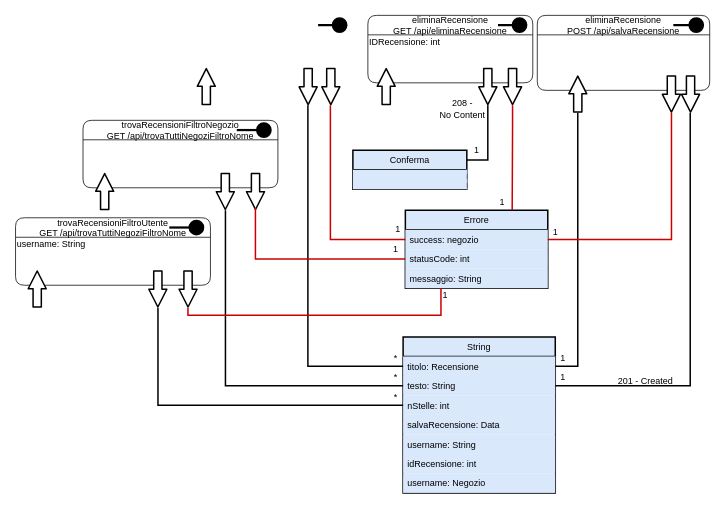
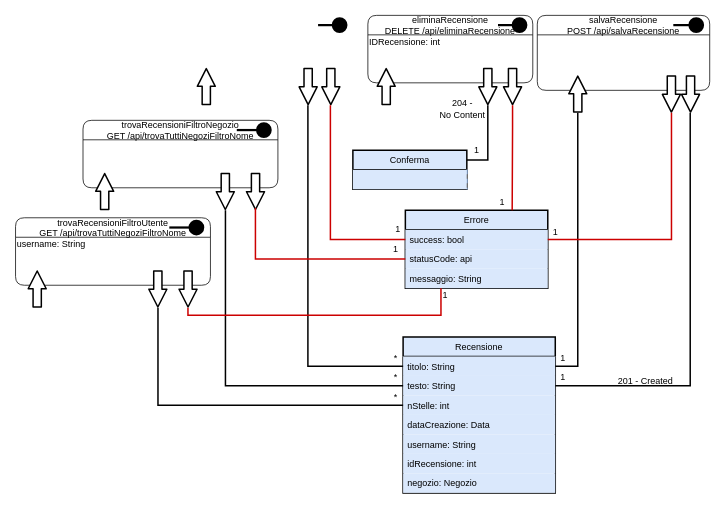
  <mxCell id="0" />
  <mxCell id="1" parent="0" />
- <mxCell id="2" value="String" style="swimlane;fontStyle=0;align=center;verticalAlign=top;childLayout=stackLayout;horizontal=1;startSize=26;horizontalStack=0;resizeParent=1;resizeLast=0;collapsible=1;marginBottom=0;rounded=0;shadow=0;strokeWidth=2;fillColor=#dae8fc;" parent="1" vertex="1"><mxGeometry x="537" y="449" width="203" height="208" as="geometry"><mxRectangle x="870" y="640" width="160" height="26" as="alternateBounds" /></mxGeometry></mxCell>
- <mxCell id="3" value="titolo: Recensione" style="text;align=left;verticalAlign=top;spacingLeft=4;spacingRight=4;overflow=hidden;rotatable=0;points=[[0,0.5],[1,0.5]];portConstraint=eastwest;fillColor=#dae8fc;" parent="2" vertex="1"><mxGeometry y="26" width="203" height="26" as="geometry" /></mxCell>
+ <mxCell id="2" value="Recensione" style="swimlane;fontStyle=0;align=center;verticalAlign=top;childLayout=stackLayout;horizontal=1;startSize=26;horizontalStack=0;resizeParent=1;resizeLast=0;collapsible=1;marginBottom=0;rounded=0;shadow=0;strokeWidth=2;fillColor=#dae8fc;" parent="1" vertex="1"><mxGeometry x="537" y="449" width="203" height="208" as="geometry"><mxRectangle x="870" y="640" width="160" height="26" as="alternateBounds" /></mxGeometry></mxCell>
+ <mxCell id="3" value="titolo: String" style="text;align=left;verticalAlign=top;spacingLeft=4;spacingRight=4;overflow=hidden;rotatable=0;points=[[0,0.5],[1,0.5]];portConstraint=eastwest;fillColor=#dae8fc;" parent="2" vertex="1"><mxGeometry y="26" width="203" height="26" as="geometry" /></mxCell>
  <mxCell id="4" value="testo: String" style="text;align=left;verticalAlign=top;spacingLeft=4;spacingRight=4;overflow=hidden;rotatable=0;points=[[0,0.5],[1,0.5]];portConstraint=eastwest;rounded=0;shadow=0;html=0;fillColor=#dae8fc;" parent="2" vertex="1"><mxGeometry y="52" width="203" height="26" as="geometry" /></mxCell>
  <mxCell id="5" value="nStelle: int" style="text;align=left;verticalAlign=top;spacingLeft=4;spacingRight=4;overflow=hidden;rotatable=0;points=[[0,0.5],[1,0.5]];portConstraint=eastwest;rounded=0;shadow=0;html=0;fillColor=#dae8fc;" parent="2" vertex="1"><mxGeometry y="78" width="203" height="26" as="geometry" /></mxCell>
- <mxCell id="6" value="salvaRecensione: Data" style="text;align=left;verticalAlign=top;spacingLeft=4;spacingRight=4;overflow=hidden;rotatable=0;points=[[0,0.5],[1,0.5]];portConstraint=eastwest;rounded=0;shadow=0;html=0;fillColor=#dae8fc;" parent="2" vertex="1"><mxGeometry y="104" width="203" height="26" as="geometry" /></mxCell>
+ <mxCell id="6" value="dataCreazione: Data" style="text;align=left;verticalAlign=top;spacingLeft=4;spacingRight=4;overflow=hidden;rotatable=0;points=[[0,0.5],[1,0.5]];portConstraint=eastwest;rounded=0;shadow=0;html=0;fillColor=#dae8fc;" parent="2" vertex="1"><mxGeometry y="104" width="203" height="26" as="geometry" /></mxCell>
  <mxCell id="7" value="username: String" style="text;align=left;verticalAlign=top;spacingLeft=4;spacingRight=4;overflow=hidden;rotatable=0;points=[[0,0.5],[1,0.5]];portConstraint=eastwest;rounded=0;shadow=0;html=0;fillColor=#dae8fc;" parent="2" vertex="1"><mxGeometry y="130" width="203" height="26" as="geometry" /></mxCell>
  <mxCell id="8" value="idRecensione: int" style="text;align=left;verticalAlign=top;spacingLeft=4;spacingRight=4;overflow=hidden;rotatable=0;points=[[0,0.5],[1,0.5]];portConstraint=eastwest;rounded=0;shadow=0;html=0;fillColor=#dae8fc;" parent="2" vertex="1"><mxGeometry y="156" width="203" height="26" as="geometry" /></mxCell>
- <mxCell id="9" value="username: Negozio" style="text;align=left;verticalAlign=top;spacingLeft=4;spacingRight=4;overflow=hidden;rotatable=0;points=[[0,0.5],[1,0.5]];portConstraint=eastwest;rounded=0;shadow=0;html=0;fillColor=#dae8fc;" parent="2" vertex="1"><mxGeometry y="182" width="203" height="26" as="geometry" /></mxCell>
+ <mxCell id="9" value="negozio: Negozio" style="text;align=left;verticalAlign=top;spacingLeft=4;spacingRight=4;overflow=hidden;rotatable=0;points=[[0,0.5],[1,0.5]];portConstraint=eastwest;rounded=0;shadow=0;html=0;fillColor=#dae8fc;" parent="2" vertex="1"><mxGeometry y="182" width="203" height="26" as="geometry" /></mxCell>
  <mxCell id="10" value="Errore" style="swimlane;fontStyle=0;align=center;verticalAlign=top;childLayout=stackLayout;horizontal=1;startSize=26;horizontalStack=0;resizeParent=1;resizeLast=0;collapsible=1;marginBottom=0;rounded=0;shadow=0;strokeWidth=2;fillColor=#dae8fc;" parent="1" vertex="1"><mxGeometry x="540" y="280" width="190" height="104" as="geometry"><mxRectangle x="800" y="500" width="160" height="26" as="alternateBounds" /></mxGeometry></mxCell>
- <mxCell id="11" value="success: negozio" style="text;align=left;verticalAlign=top;spacingLeft=4;spacingRight=4;overflow=hidden;rotatable=0;points=[[0,0.5],[1,0.5]];portConstraint=eastwest;fillColor=#dae8fc;" parent="10" vertex="1"><mxGeometry y="26" width="190" height="26" as="geometry" /></mxCell>
- <mxCell id="12" value="statusCode: int" style="text;align=left;verticalAlign=top;spacingLeft=4;spacingRight=4;overflow=hidden;rotatable=0;points=[[0,0.5],[1,0.5]];portConstraint=eastwest;rounded=0;shadow=0;html=0;fillColor=#dae8fc;" parent="10" vertex="1"><mxGeometry y="52" width="190" height="26" as="geometry" /></mxCell>
+ <mxCell id="11" value="success: bool" style="text;align=left;verticalAlign=top;spacingLeft=4;spacingRight=4;overflow=hidden;rotatable=0;points=[[0,0.5],[1,0.5]];portConstraint=eastwest;fillColor=#dae8fc;" parent="10" vertex="1"><mxGeometry y="26" width="190" height="26" as="geometry" /></mxCell>
+ <mxCell id="12" value="statusCode: api" style="text;align=left;verticalAlign=top;spacingLeft=4;spacingRight=4;overflow=hidden;rotatable=0;points=[[0,0.5],[1,0.5]];portConstraint=eastwest;rounded=0;shadow=0;html=0;fillColor=#dae8fc;" parent="10" vertex="1"><mxGeometry y="52" width="190" height="26" as="geometry" /></mxCell>
  <mxCell id="13" value="messaggio: String" style="text;align=left;verticalAlign=top;spacingLeft=4;spacingRight=4;overflow=hidden;rotatable=0;points=[[0,0.5],[1,0.5]];portConstraint=eastwest;rounded=0;shadow=0;html=0;fillColor=#dae8fc;" parent="10" vertex="1"><mxGeometry y="78" width="190" height="26" as="geometry" /></mxCell>
  <mxCell id="14" value="" style="group" parent="1" vertex="1" connectable="0"><mxGeometry x="490" y="20" width="220" height="120" as="geometry" /></mxCell>
- <mxCell id="15" value="eliminaRecensione&#10;GET /api/eliminaRecensione" style="swimlane;fontStyle=0;childLayout=stackLayout;horizontal=1;startSize=26;fillColor=none;horizontalStack=0;resizeParent=1;resizeParentMax=0;resizeLast=0;collapsible=1;marginBottom=0;rounded=1;" parent="14" vertex="1"><mxGeometry width="220" height="90" as="geometry" /></mxCell>
+ <mxCell id="15" value="eliminaRecensione&#10;DELETE /api/eliminaRecensione" style="swimlane;fontStyle=0;childLayout=stackLayout;horizontal=1;startSize=26;fillColor=none;horizontalStack=0;resizeParent=1;resizeParentMax=0;resizeLast=0;collapsible=1;marginBottom=0;rounded=1;" parent="14" vertex="1"><mxGeometry width="220" height="90" as="geometry" /></mxCell>
  <mxCell id="16" value="" style="html=1;verticalAlign=bottom;startArrow=circle;startFill=1;endArrow=none;startSize=6;endSize=8;endFill=0;strokeWidth=3;targetPerimeterSpacing=1;jumpSize=7;" parent="14" edge="1"><mxGeometry width="80" relative="1" as="geometry"><mxPoint x="214.296" y="13" as="sourcePoint" /><mxPoint x="173.556" y="13" as="targetPoint" /></mxGeometry></mxCell>
  <mxCell id="17" value="" style="shape=flexArrow;endArrow=classic;html=1;targetPerimeterSpacing=1;strokeWidth=2;endWidth=11.034;endSize=7.228;fillColor=#ffffff;" parent="14" edge="1"><mxGeometry width="50" height="50" relative="1" as="geometry"><mxPoint x="24.444" y="120" as="sourcePoint" /><mxPoint x="24.444" y="70" as="targetPoint" /></mxGeometry></mxCell>
  <mxCell id="18" value="" style="shape=flexArrow;endArrow=classic;html=1;targetPerimeterSpacing=1;strokeWidth=2;endWidth=11.034;endSize=7.228;fillColor=#ffffff;" parent="14" edge="1"><mxGeometry width="50" height="50" relative="1" as="geometry"><mxPoint x="193" y="70" as="sourcePoint" /><mxPoint x="193" y="120" as="targetPoint" /></mxGeometry></mxCell>
  <mxCell id="19" value="" style="shape=flexArrow;endArrow=classic;html=1;targetPerimeterSpacing=1;strokeWidth=2;endWidth=11.034;endSize=7.228;fillColor=#ffffff;rounded=1;" parent="14" edge="1"><mxGeometry width="50" height="50" relative="1" as="geometry"><mxPoint x="160.001" y="70.0" as="sourcePoint" /><mxPoint x="160.001" y="120" as="targetPoint" /></mxGeometry></mxCell>
  <mxCell id="20" value="IDRecensione: int" style="text;html=1;align=left;verticalAlign=middle;resizable=0;points=[];autosize=1;strokeColor=none;" parent="1" vertex="1"><mxGeometry x="490" y="46" width="110" height="20" as="geometry" /></mxCell>
  <mxCell id="21" value="" style="endArrow=none;html=1;targetPerimeterSpacing=1;strokeWidth=2;fillColor=#ffffff;edgeStyle=orthogonalEdgeStyle;rounded=0;endFill=0;entryX=1;entryY=0.25;entryDx=0;entryDy=0;" parent="1" target="23" edge="1"><mxGeometry width="50" height="50" relative="1" as="geometry"><mxPoint x="650" y="140" as="sourcePoint" /><mxPoint x="829" y="279.5" as="targetPoint" /><Array as="points"><mxPoint x="650" y="213" /></Array></mxGeometry></mxCell>
  <mxCell id="22" value="1" style="text;html=1;align=center;verticalAlign=middle;resizable=0;points=[];autosize=1;strokeColor=none;" parent="1" vertex="1"><mxGeometry x="625" y="190" width="20" height="20" as="geometry" /></mxCell>
  <mxCell id="23" value="Conferma" style="swimlane;fontStyle=0;align=center;verticalAlign=top;childLayout=stackLayout;horizontal=1;startSize=26;horizontalStack=0;resizeParent=1;resizeLast=0;collapsible=1;marginBottom=0;rounded=0;shadow=0;strokeWidth=2;fillColor=#dae8fc;swimlaneFillColor=none;separatorColor=#7EA6E0;noLabel=0;portConstraintRotation=0;" parent="1" vertex="1"><mxGeometry x="470" y="200" width="152" height="52" as="geometry"><mxRectangle x="1140" y="536" width="160" height="26" as="alternateBounds" /></mxGeometry></mxCell>
  <mxCell id="24" value="" style="text;align=left;verticalAlign=top;spacingLeft=4;spacingRight=4;overflow=hidden;rotatable=0;points=[[0,0.5],[1,0.5]];portConstraint=eastwest;rounded=0;shadow=0;html=0;fillColor=#dae8fc;" parent="23" vertex="1"><mxGeometry y="26" width="152" height="26" as="geometry" /></mxCell>
  <mxCell id="25" value="" style="endArrow=none;html=1;targetPerimeterSpacing=1;strokeWidth=2;fillColor=#ffffff;edgeStyle=orthogonalEdgeStyle;rounded=0;entryX=0.75;entryY=0;entryDx=0;entryDy=0;endFill=0;strokeColor=#CC0000;" parent="1" target="10" edge="1"><mxGeometry width="50" height="50" relative="1" as="geometry"><mxPoint x="683" y="140" as="sourcePoint" /><mxPoint x="835" y="198" as="targetPoint" /><Array as="points"><mxPoint x="683" y="140" /><mxPoint x="683" y="170" /><mxPoint x="683" y="170" /></Array></mxGeometry></mxCell>
  <mxCell id="26" value="1" style="text;html=1;align=center;verticalAlign=middle;resizable=0;points=[];autosize=1;strokeColor=none;" parent="1" vertex="1"><mxGeometry x="659" y="260" width="20" height="20" as="geometry" /></mxCell>
- <mxCell id="27" value="208 - &lt;br&gt;No Content" style="text;html=1;align=center;verticalAlign=middle;resizable=0;points=[];autosize=1;strokeColor=none;" parent="1" vertex="1"><mxGeometry x="576" y="130" width="80" height="30" as="geometry" /></mxCell>
+ <mxCell id="27" value="204 - &lt;br&gt;No Content" style="text;html=1;align=center;verticalAlign=middle;resizable=0;points=[];autosize=1;strokeColor=none;" parent="1" vertex="1"><mxGeometry x="576" y="130" width="80" height="30" as="geometry" /></mxCell>
  <mxCell id="28" value="" style="group" parent="1" vertex="1" connectable="0"><mxGeometry x="716" y="20" width="230" height="120" as="geometry" /></mxCell>
- <mxCell id="29" value="eliminaRecensione&#10;POST /api/salvaRecensione" style="swimlane;fontStyle=0;childLayout=stackLayout;horizontal=1;startSize=26;fillColor=none;horizontalStack=0;resizeParent=1;resizeParentMax=0;resizeLast=0;collapsible=1;marginBottom=0;rounded=1;" parent="28" vertex="1"><mxGeometry width="230" height="100" as="geometry" /></mxCell>
+ <mxCell id="29" value="salvaRecensione&#10;POST /api/salvaRecensione" style="swimlane;fontStyle=0;childLayout=stackLayout;horizontal=1;startSize=26;fillColor=none;horizontalStack=0;resizeParent=1;resizeParentMax=0;resizeLast=0;collapsible=1;marginBottom=0;rounded=1;" parent="28" vertex="1"><mxGeometry width="230" height="100" as="geometry" /></mxCell>
  <mxCell id="30" value="" style="shape=flexArrow;endArrow=classic;html=1;targetPerimeterSpacing=1;strokeWidth=2;endWidth=11.034;endSize=7.228;fillColor=#ffffff;rounded=1;" parent="29" edge="1"><mxGeometry width="50" height="50" relative="1" as="geometry"><mxPoint x="178.889" y="80.0" as="sourcePoint" /><mxPoint x="178.889" y="130" as="targetPoint" /></mxGeometry></mxCell>
  <mxCell id="31" value="" style="shape=flexArrow;endArrow=classic;html=1;targetPerimeterSpacing=1;strokeWidth=2;endWidth=11.034;endSize=7.228;fillColor=#ffffff;" parent="29" edge="1"><mxGeometry width="50" height="50" relative="1" as="geometry"><mxPoint x="204.444" y="80" as="sourcePoint" /><mxPoint x="204.444" y="130" as="targetPoint" /></mxGeometry></mxCell>
  <mxCell id="32" value="" style="shape=flexArrow;endArrow=classic;html=1;targetPerimeterSpacing=1;strokeWidth=2;endWidth=11.034;endSize=7.228;fillColor=#ffffff;" parent="29" edge="1"><mxGeometry width="50" height="50" relative="1" as="geometry"><mxPoint x="54.004" y="130" as="sourcePoint" /><mxPoint x="54.004" y="80" as="targetPoint" /></mxGeometry></mxCell>
  <mxCell id="33" value="" style="html=1;verticalAlign=bottom;startArrow=circle;startFill=1;endArrow=none;startSize=6;endSize=8;endFill=0;strokeWidth=3;targetPerimeterSpacing=1;jumpSize=7;" parent="28" edge="1"><mxGeometry width="80" relative="1" as="geometry"><mxPoint x="224.037" y="13" as="sourcePoint" /><mxPoint x="181.444" y="13" as="targetPoint" /></mxGeometry></mxCell>
  <mxCell id="34" style="edgeStyle=orthogonalEdgeStyle;rounded=0;jumpSize=7;orthogonalLoop=1;jettySize=auto;html=1;endArrow=none;endFill=0;targetPerimeterSpacing=1;strokeWidth=2;fillColor=#ffffff;exitX=1;exitY=0.5;exitDx=0;exitDy=0;" parent="1" source="3" edge="1"><mxGeometry relative="1" as="geometry"><mxPoint x="770" y="150" as="targetPoint" /><mxPoint x="730" y="398" as="sourcePoint" /><Array as="points"><mxPoint x="770" y="488" /></Array></mxGeometry></mxCell>
  <mxCell id="35" value="1" style="text;html=1;align=center;verticalAlign=middle;resizable=0;points=[];autosize=1;strokeColor=none;" parent="1" vertex="1"><mxGeometry x="740" y="467" width="20" height="20" as="geometry" /></mxCell>
  <mxCell id="36" value="201 - Created" style="text;html=1;align=center;verticalAlign=middle;resizable=0;points=[];autosize=1;strokeColor=none;fillColor=#ffffff;" parent="1" vertex="1"><mxGeometry x="800" y="493" width="120" height="30" as="geometry" /></mxCell>
  <mxCell id="37" value="1" style="text;html=1;align=center;verticalAlign=middle;resizable=0;points=[];autosize=1;strokeColor=none;" parent="1" vertex="1"><mxGeometry x="740" y="493" width="20" height="20" as="geometry" /></mxCell>
  <mxCell id="38" style="edgeStyle=orthogonalEdgeStyle;rounded=0;jumpSize=7;orthogonalLoop=1;jettySize=auto;html=1;endArrow=none;endFill=0;targetPerimeterSpacing=1;strokeWidth=2;fillColor=#ffffff;exitX=1;exitY=0.5;exitDx=0;exitDy=0;strokeColor=#CC0000;" parent="1" source="11" edge="1"><mxGeometry relative="1" as="geometry"><mxPoint x="895" y="150" as="targetPoint" /><mxPoint x="750" y="299" as="sourcePoint" /><Array as="points"><mxPoint x="895" y="319" /></Array></mxGeometry></mxCell>
  <mxCell id="39" value="1" style="text;html=1;align=center;verticalAlign=middle;resizable=0;points=[];autosize=1;strokeColor=none;" parent="1" vertex="1"><mxGeometry x="730" y="300" width="20" height="20" as="geometry" /></mxCell>
  <mxCell id="40" style="edgeStyle=orthogonalEdgeStyle;rounded=0;jumpSize=7;orthogonalLoop=1;jettySize=auto;html=1;endArrow=none;endFill=0;targetPerimeterSpacing=1;strokeWidth=2;fillColor=#ffffff;exitX=1;exitY=0.5;exitDx=0;exitDy=0;" parent="1" source="4" edge="1"><mxGeometry relative="1" as="geometry"><mxPoint x="920" y="150" as="targetPoint" /><mxPoint x="800" y="427.008" as="sourcePoint" /><Array as="points"><mxPoint x="920" y="514" /></Array></mxGeometry></mxCell>
  <mxCell id="41" value="1" style="text;html=1;align=center;verticalAlign=middle;resizable=0;points=[];autosize=1;strokeColor=none;" parent="1" vertex="1"><mxGeometry x="520" y="295" width="20" height="20" as="geometry" /></mxCell>
  <mxCell id="42" value="" style="group" parent="1" vertex="1" connectable="0"><mxGeometry x="250" y="20" width="220" height="120" as="geometry" /></mxCell>
  <mxCell id="43" value="" style="html=1;verticalAlign=bottom;startArrow=circle;startFill=1;endArrow=none;startSize=6;endSize=8;endFill=0;strokeWidth=3;targetPerimeterSpacing=1;jumpSize=7;" parent="42" edge="1"><mxGeometry width="80" relative="1" as="geometry"><mxPoint x="214.296" y="13" as="sourcePoint" /><mxPoint x="173.556" y="13" as="targetPoint" /></mxGeometry></mxCell>
  <mxCell id="44" value="" style="shape=flexArrow;endArrow=classic;html=1;targetPerimeterSpacing=1;strokeWidth=2;endWidth=11.034;endSize=7.228;fillColor=#ffffff;" parent="42" edge="1"><mxGeometry width="50" height="50" relative="1" as="geometry"><mxPoint x="24.444" y="120" as="sourcePoint" /><mxPoint x="24.444" y="70" as="targetPoint" /></mxGeometry></mxCell>
  <mxCell id="45" value="" style="shape=flexArrow;endArrow=classic;html=1;targetPerimeterSpacing=1;strokeWidth=2;endWidth=11.034;endSize=7.228;fillColor=#ffffff;" parent="42" edge="1"><mxGeometry width="50" height="50" relative="1" as="geometry"><mxPoint x="190.556" y="70" as="sourcePoint" /><mxPoint x="190.556" y="120" as="targetPoint" /></mxGeometry></mxCell>
  <mxCell id="46" value="" style="shape=flexArrow;endArrow=classic;html=1;targetPerimeterSpacing=1;strokeWidth=2;endWidth=11.034;endSize=7.228;fillColor=#ffffff;rounded=1;" parent="42" edge="1"><mxGeometry width="50" height="50" relative="1" as="geometry"><mxPoint x="160.311" y="70.0" as="sourcePoint" /><mxPoint x="160.311" y="120" as="targetPoint" /></mxGeometry></mxCell>
  <mxCell id="47" value="" style="endArrow=none;html=1;targetPerimeterSpacing=1;strokeWidth=2;fillColor=#ffffff;edgeStyle=orthogonalEdgeStyle;rounded=0;endFill=0;entryX=0;entryY=0.5;entryDx=0;entryDy=0;strokeColor=#CC0000;" parent="1" target="11" edge="1"><mxGeometry width="50" height="50" relative="1" as="geometry"><mxPoint x="440" y="140" as="sourcePoint" /><mxPoint x="510" y="340" as="targetPoint" /><Array as="points"><mxPoint x="440" y="319" /></Array></mxGeometry></mxCell>
  <mxCell id="48" value="" style="endArrow=none;html=1;targetPerimeterSpacing=1;strokeWidth=2;fillColor=#ffffff;edgeStyle=orthogonalEdgeStyle;rounded=0;endFill=0;entryX=0;entryY=0.5;entryDx=0;entryDy=0;" parent="1" target="3" edge="1"><mxGeometry width="50" height="50" relative="1" as="geometry"><mxPoint x="410" y="140" as="sourcePoint" /><mxPoint x="535" y="459" as="targetPoint" /><Array as="points"><mxPoint x="410" y="488" /></Array></mxGeometry></mxCell>
  <mxCell id="49" value="*" style="text;html=1;align=center;verticalAlign=middle;resizable=0;points=[];autosize=1;strokeColor=none;" parent="1" vertex="1"><mxGeometry x="517" y="467" width="20" height="20" as="geometry" /></mxCell>
  <mxCell id="50" value="" style="group" parent="1" vertex="1" connectable="0"><mxGeometry x="110" y="160" width="260" height="120" as="geometry" /></mxCell>
  <mxCell id="51" value="trovaRecensioniFiltroNegozio&#10;GET /api/trovaTuttiNegoziFiltroNome" style="swimlane;fontStyle=0;childLayout=stackLayout;horizontal=1;startSize=26;fillColor=none;horizontalStack=0;resizeParent=1;resizeParentMax=0;resizeLast=0;collapsible=1;marginBottom=0;rounded=1;" parent="50" vertex="1"><mxGeometry width="260" height="90" as="geometry" /></mxCell>
  <mxCell id="52" value="" style="html=1;verticalAlign=bottom;startArrow=circle;startFill=1;endArrow=none;startSize=6;endSize=8;endFill=0;strokeWidth=3;targetPerimeterSpacing=1;jumpSize=7;" parent="50" edge="1"><mxGeometry width="80" relative="1" as="geometry"><mxPoint x="253.259" y="13" as="sourcePoint" /><mxPoint x="205.111" y="13" as="targetPoint" /></mxGeometry></mxCell>
  <mxCell id="53" value="" style="shape=flexArrow;endArrow=classic;html=1;targetPerimeterSpacing=1;strokeWidth=2;endWidth=11.034;endSize=7.228;fillColor=#ffffff;" parent="50" edge="1"><mxGeometry width="50" height="50" relative="1" as="geometry"><mxPoint x="28.889" y="120" as="sourcePoint" /><mxPoint x="28.889" y="70" as="targetPoint" /></mxGeometry></mxCell>
  <mxCell id="54" value="" style="shape=flexArrow;endArrow=classic;html=1;targetPerimeterSpacing=1;strokeWidth=2;endWidth=11.034;endSize=7.228;fillColor=#ffffff;" parent="50" edge="1"><mxGeometry width="50" height="50" relative="1" as="geometry"><mxPoint x="230.111" y="70" as="sourcePoint" /><mxPoint x="230.111" y="120" as="targetPoint" /></mxGeometry></mxCell>
  <mxCell id="55" value="" style="shape=flexArrow;endArrow=classic;html=1;targetPerimeterSpacing=1;strokeWidth=2;endWidth=11.034;endSize=7.228;fillColor=#ffffff;rounded=1;" parent="50" edge="1"><mxGeometry width="50" height="50" relative="1" as="geometry"><mxPoint x="189.822" y="70.0" as="sourcePoint" /><mxPoint x="189.822" y="120" as="targetPoint" /></mxGeometry></mxCell>
  <mxCell id="56" value="" style="endArrow=none;html=1;targetPerimeterSpacing=1;strokeWidth=2;fillColor=#ffffff;edgeStyle=orthogonalEdgeStyle;rounded=0;endFill=0;entryX=0;entryY=0.5;entryDx=0;entryDy=0;strokeColor=#CC0000;" parent="1" target="12" edge="1"><mxGeometry width="50" height="50" relative="1" as="geometry"><mxPoint x="340" y="277" as="sourcePoint" /><mxPoint x="580" y="390" as="targetPoint" /><Array as="points"><mxPoint x="340" y="345" /></Array></mxGeometry></mxCell>
  <mxCell id="57" value="1" style="text;html=1;align=center;verticalAlign=middle;resizable=0;points=[];autosize=1;strokeColor=none;" parent="1" vertex="1"><mxGeometry x="517" y="322" width="20" height="20" as="geometry" /></mxCell>
  <mxCell id="58" value="" style="endArrow=none;html=1;targetPerimeterSpacing=1;strokeWidth=2;fillColor=#ffffff;edgeStyle=orthogonalEdgeStyle;rounded=0;endFill=0;entryX=0;entryY=0.5;entryDx=0;entryDy=0;" parent="1" target="4" edge="1"><mxGeometry width="50" height="50" relative="1" as="geometry"><mxPoint x="300" y="280" as="sourcePoint" /><mxPoint x="429" y="509" as="targetPoint" /><Array as="points"><mxPoint x="300" y="514" /></Array></mxGeometry></mxCell>
  <mxCell id="59" value="*" style="text;html=1;align=center;verticalAlign=middle;resizable=0;points=[];autosize=1;strokeColor=none;" parent="1" vertex="1"><mxGeometry x="517" y="493" width="20" height="20" as="geometry" /></mxCell>
  <mxCell id="60" value="" style="group" parent="1" vertex="1" connectable="0"><mxGeometry x="20" y="290" width="260" height="120" as="geometry" /></mxCell>
  <mxCell id="61" value="trovaRecensioniFiltroUtente&#10;GET /api/trovaTuttiNegoziFiltroNome" style="swimlane;fontStyle=0;childLayout=stackLayout;horizontal=1;startSize=26;fillColor=none;horizontalStack=0;resizeParent=1;resizeParentMax=0;resizeLast=0;collapsible=1;marginBottom=0;rounded=1;" parent="60" vertex="1"><mxGeometry width="260" height="90" as="geometry" /></mxCell>
  <mxCell id="62" value="" style="html=1;verticalAlign=bottom;startArrow=circle;startFill=1;endArrow=none;startSize=6;endSize=8;endFill=0;strokeWidth=3;targetPerimeterSpacing=1;jumpSize=7;" parent="60" edge="1"><mxGeometry width="80" relative="1" as="geometry"><mxPoint x="253.259" y="13" as="sourcePoint" /><mxPoint x="205.111" y="13" as="targetPoint" /></mxGeometry></mxCell>
  <mxCell id="63" value="" style="shape=flexArrow;endArrow=classic;html=1;targetPerimeterSpacing=1;strokeWidth=2;endWidth=11.034;endSize=7.228;fillColor=#ffffff;" parent="60" edge="1"><mxGeometry width="50" height="50" relative="1" as="geometry"><mxPoint x="28.889" y="120" as="sourcePoint" /><mxPoint x="28.889" y="70" as="targetPoint" /></mxGeometry></mxCell>
  <mxCell id="64" value="" style="shape=flexArrow;endArrow=classic;html=1;targetPerimeterSpacing=1;strokeWidth=2;endWidth=11.034;endSize=7.228;fillColor=#ffffff;" parent="60" edge="1"><mxGeometry width="50" height="50" relative="1" as="geometry"><mxPoint x="230.111" y="70" as="sourcePoint" /><mxPoint x="230.111" y="120" as="targetPoint" /></mxGeometry></mxCell>
  <mxCell id="65" value="" style="shape=flexArrow;endArrow=classic;html=1;targetPerimeterSpacing=1;strokeWidth=2;endWidth=11.034;endSize=7.228;fillColor=#ffffff;rounded=1;" parent="60" edge="1"><mxGeometry width="50" height="50" relative="1" as="geometry"><mxPoint x="189.822" y="70.0" as="sourcePoint" /><mxPoint x="189.822" y="120" as="targetPoint" /></mxGeometry></mxCell>
  <mxCell id="66" value="username: String" style="text;html=1;align=left;verticalAlign=middle;resizable=0;points=[];autosize=1;strokeColor=none;" parent="1" vertex="1"><mxGeometry x="20" y="316" width="110" height="20" as="geometry" /></mxCell>
  <mxCell id="67" value="" style="endArrow=none;html=1;targetPerimeterSpacing=1;strokeWidth=2;fillColor=#ffffff;edgeStyle=orthogonalEdgeStyle;rounded=0;endFill=0;entryX=0.25;entryY=1;entryDx=0;entryDy=0;strokeColor=#CC0000;" parent="1" target="10" edge="1"><mxGeometry width="50" height="50" relative="1" as="geometry"><mxPoint x="250" y="410" as="sourcePoint" /><mxPoint x="560" y="410" as="targetPoint" /><Array as="points"><mxPoint x="588" y="420" /></Array></mxGeometry></mxCell>
  <mxCell id="68" value="1" style="text;html=1;align=center;verticalAlign=middle;resizable=0;points=[];autosize=1;strokeColor=none;" parent="1" vertex="1"><mxGeometry x="583" y="384" width="20" height="20" as="geometry" /></mxCell>
  <mxCell id="69" value="" style="endArrow=none;html=1;targetPerimeterSpacing=1;strokeWidth=2;fillColor=#ffffff;edgeStyle=orthogonalEdgeStyle;rounded=0;endFill=0;entryX=0;entryY=0.5;entryDx=0;entryDy=0;" parent="1" target="5" edge="1"><mxGeometry width="50" height="50" relative="1" as="geometry"><mxPoint x="210" y="410" as="sourcePoint" /><mxPoint x="490" y="550" as="targetPoint" /><Array as="points"><mxPoint x="210" y="540" /></Array></mxGeometry></mxCell>
  <mxCell id="70" value="*" style="text;html=1;align=center;verticalAlign=middle;resizable=0;points=[];autosize=1;strokeColor=none;" parent="1" vertex="1"><mxGeometry x="517" y="520" width="20" height="20" as="geometry" /></mxCell>
